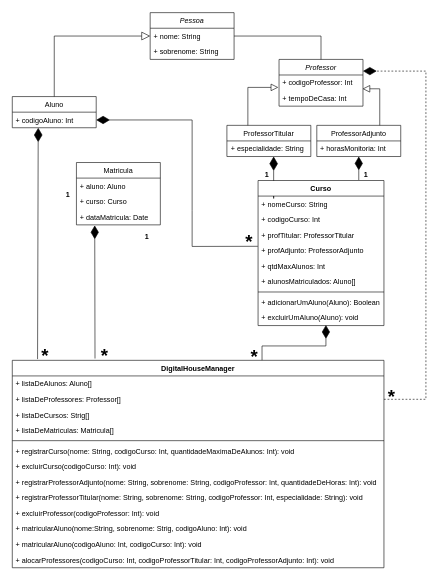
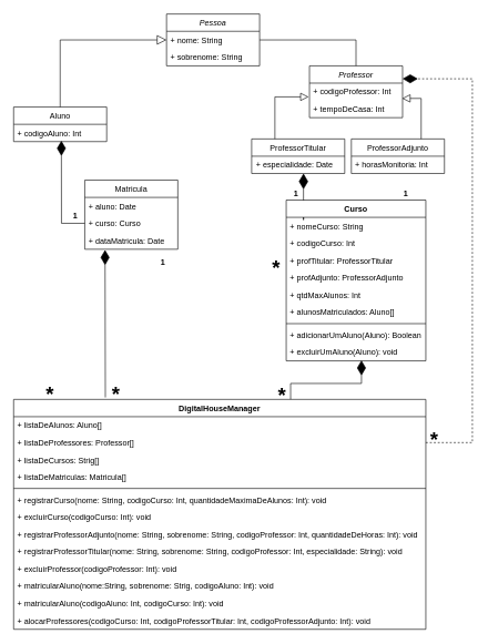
  <mxCell id="0" />
  <mxCell id="1" parent="0" />
  <mxCell id="2" style="edgeStyle=orthogonalEdgeStyle;rounded=0;orthogonalLoop=1;jettySize=auto;html=1;exitX=0.5;exitY=0;exitDx=0;exitDy=0;endArrow=block;endFill=0;endSize=12;" edge="1" parent="1" source="44"><mxGeometry relative="1" as="geometry"><mxPoint x="250" y="59" as="targetPoint" /><Array as="points"><mxPoint x="90" y="59" /></Array></mxGeometry></mxCell>
- <mxCell id="3" style="rounded=0;orthogonalLoop=1;jettySize=auto;html=1;endArrow=diamondThin;endFill=1;endSize=21;exitX=0.068;exitY=-0.006;exitDx=0;exitDy=0;exitPerimeter=0;entryX=0.309;entryY=1.005;entryDx=0;entryDy=0;entryPerimeter=0;" edge="1" parent="1" source="30" target="45"><mxGeometry relative="1" as="geometry"><mxPoint x="159" y="280" as="sourcePoint" /><mxPoint x="30" y="213" as="targetPoint" /><Array as="points" /></mxGeometry></mxCell>
  <mxCell id="4" style="edgeStyle=none;rounded=0;orthogonalLoop=1;jettySize=auto;html=1;exitX=0.124;exitY=-0.003;exitDx=0;exitDy=0;endArrow=diamondThin;endFill=1;endSize=21;exitPerimeter=0;" edge="1" parent="1" source="20"><mxGeometry relative="1" as="geometry"><mxPoint x="456" y="260" as="targetPoint" /><Array as="points"><mxPoint x="456" y="330" /></Array></mxGeometry></mxCell>
  <mxCell id="5" style="edgeStyle=orthogonalEdgeStyle;rounded=0;orthogonalLoop=1;jettySize=auto;html=1;exitX=0.672;exitY=0.002;exitDx=0;exitDy=0;entryX=0.539;entryY=0.967;entryDx=0;entryDy=0;entryPerimeter=0;endArrow=diamondThin;endFill=1;endSize=20;exitPerimeter=0;" edge="1" parent="1" source="30" target="29"><mxGeometry relative="1" as="geometry"><Array as="points" /></mxGeometry></mxCell>
  <mxCell id="6" style="edgeStyle=none;rounded=0;orthogonalLoop=1;jettySize=auto;html=1;entryX=0.218;entryY=1.038;entryDx=0;entryDy=0;entryPerimeter=0;endArrow=diamondThin;endFill=1;endSize=20;" edge="1" parent="1" target="12"><mxGeometry relative="1" as="geometry"><mxPoint x="158" y="597" as="sourcePoint" /></mxGeometry></mxCell>
- <mxCell id="8" style="edgeStyle=none;rounded=0;orthogonalLoop=1;jettySize=auto;html=1;exitX=-0.002;exitY=0.222;exitDx=0;exitDy=0;entryX=1;entryY=0.75;entryDx=0;entryDy=0;endArrow=diamondThin;endFill=1;endSize=20;exitPerimeter=0;" edge="1" parent="1" source="24" target="44"><mxGeometry relative="1" as="geometry"><Array as="points"><mxPoint x="320" y="410" /><mxPoint x="320" y="350" /><mxPoint x="320" y="199" /></Array></mxGeometry></mxCell>
+ <mxCell id="7" style="edgeStyle=none;rounded=0;orthogonalLoop=1;jettySize=auto;html=1;exitX=0;exitY=0.5;exitDx=0;exitDy=0;entryX=0.513;entryY=0.951;entryDx=0;entryDy=0;entryPerimeter=0;endArrow=diamondThin;endFill=1;endSize=20;" edge="1" parent="1" source="11" target="45"><mxGeometry relative="1" as="geometry"><Array as="points"><mxPoint x="92" y="335" /></Array></mxGeometry></mxCell>
  <mxCell id="9" value="Matricula" style="swimlane;fontStyle=0;childLayout=stackLayout;horizontal=1;startSize=26;fillColor=none;horizontalStack=0;resizeParent=1;resizeParentMax=0;resizeLast=0;collapsible=1;marginBottom=0;" vertex="1" parent="1"><mxGeometry x="127" y="270" width="140" height="104" as="geometry" /></mxCell>
- <mxCell id="10" value="+ aluno: Aluno" style="text;strokeColor=none;fillColor=none;align=left;verticalAlign=top;spacingLeft=4;spacingRight=4;overflow=hidden;rotatable=0;points=[[0,0.5],[1,0.5]];portConstraint=eastwest;" vertex="1" parent="9"><mxGeometry y="26" width="140" height="26" as="geometry" /></mxCell>
+ <mxCell id="10" value="+ aluno: Date" style="text;strokeColor=none;fillColor=none;align=left;verticalAlign=top;spacingLeft=4;spacingRight=4;overflow=hidden;rotatable=0;points=[[0,0.5],[1,0.5]];portConstraint=eastwest;" vertex="1" parent="9"><mxGeometry y="26" width="140" height="26" as="geometry" /></mxCell>
  <mxCell id="11" value="+ curso: Curso" style="text;strokeColor=none;fillColor=none;align=left;verticalAlign=top;spacingLeft=4;spacingRight=4;overflow=hidden;rotatable=0;points=[[0,0.5],[1,0.5]];portConstraint=eastwest;" vertex="1" parent="9"><mxGeometry y="52" width="140" height="26" as="geometry" /></mxCell>
  <mxCell id="12" value="+ dataMatricula: Date" style="text;strokeColor=none;fillColor=none;align=left;verticalAlign=top;spacingLeft=4;spacingRight=4;overflow=hidden;rotatable=0;points=[[0,0.5],[1,0.5]];portConstraint=eastwest;" vertex="1" parent="9"><mxGeometry y="78" width="140" height="26" as="geometry" /></mxCell>
- <mxCell id="13" style="edgeStyle=none;rounded=0;orthogonalLoop=1;jettySize=auto;html=1;exitX=0.8;exitY=-0.003;exitDx=0;exitDy=0;endArrow=diamondThin;endFill=1;endSize=20;exitPerimeter=0;" edge="1" parent="1" source="20" target="19"><mxGeometry relative="1" as="geometry" /></mxCell>
- <mxCell id="14" value="+ especialidade: String" style="text;strokeColor=none;fillColor=none;align=left;verticalAlign=top;spacingLeft=4;spacingRight=4;overflow=hidden;rotatable=0;points=[[0,0.5],[1,0.5]];portConstraint=eastwest;" vertex="1" parent="1"><mxGeometry x="379" y="234" width="140" height="26" as="geometry" /></mxCell>
+ <mxCell id="14" value="+ especialidade: Date" style="text;strokeColor=none;fillColor=none;align=left;verticalAlign=top;spacingLeft=4;spacingRight=4;overflow=hidden;rotatable=0;points=[[0,0.5],[1,0.5]];portConstraint=eastwest;" vertex="1" parent="1"><mxGeometry x="379" y="234" width="140" height="26" as="geometry" /></mxCell>
  <mxCell id="15" style="edgeStyle=orthogonalEdgeStyle;rounded=0;orthogonalLoop=1;jettySize=auto;html=1;exitX=0.25;exitY=0;exitDx=0;exitDy=0;entryX=-0.009;entryY=0.795;entryDx=0;entryDy=0;entryPerimeter=0;endArrow=block;endFill=0;endSize=10;" edge="1" parent="1" source="16" target="51"><mxGeometry relative="1" as="geometry" /></mxCell>
  <mxCell id="16" value="ProfessorTitular" style="swimlane;fontStyle=0;childLayout=stackLayout;horizontal=1;startSize=26;fillColor=none;horizontalStack=0;resizeParent=1;resizeParentMax=0;resizeLast=0;collapsible=1;marginBottom=0;" vertex="1" parent="1"><mxGeometry x="378" y="208" width="140" height="52" as="geometry" /></mxCell>
  <mxCell id="17" style="edgeStyle=orthogonalEdgeStyle;rounded=0;orthogonalLoop=1;jettySize=auto;html=1;exitX=0.75;exitY=0;exitDx=0;exitDy=0;entryX=0.995;entryY=0.886;entryDx=0;entryDy=0;entryPerimeter=0;endArrow=block;endFill=0;endSize=10;" edge="1" parent="1" source="18" target="51"><mxGeometry relative="1" as="geometry" /></mxCell>
  <mxCell id="18" value="ProfessorAdjunto" style="swimlane;fontStyle=0;childLayout=stackLayout;horizontal=1;startSize=26;fillColor=none;horizontalStack=0;resizeParent=1;resizeParentMax=0;resizeLast=0;collapsible=1;marginBottom=0;" vertex="1" parent="1"><mxGeometry x="528" y="208" width="140" height="52" as="geometry" /></mxCell>
  <mxCell id="19" value="+ horasMonitoria: Int" style="text;strokeColor=none;fillColor=none;align=left;verticalAlign=top;spacingLeft=4;spacingRight=4;overflow=hidden;rotatable=0;points=[[0,0.5],[1,0.5]];portConstraint=eastwest;" vertex="1" parent="18"><mxGeometry y="26" width="140" height="26" as="geometry" /></mxCell>
  <mxCell id="20" value="Curso" style="swimlane;fontStyle=1;align=center;verticalAlign=top;childLayout=stackLayout;horizontal=1;startSize=26;horizontalStack=0;resizeParent=1;resizeParentMax=0;resizeLast=0;collapsible=1;marginBottom=0;" vertex="1" parent="1"><mxGeometry x="430" y="300" width="210" height="242" as="geometry" /></mxCell>
  <mxCell id="21" value="+ nomeCurso: String" style="text;strokeColor=none;fillColor=none;align=left;verticalAlign=top;spacingLeft=4;spacingRight=4;overflow=hidden;rotatable=0;points=[[0,0.5],[1,0.5]];portConstraint=eastwest;" vertex="1" parent="20"><mxGeometry y="26" width="210" height="26" as="geometry" /></mxCell>
  <mxCell id="22" value="+ codigoCurso: Int" style="text;strokeColor=none;fillColor=none;align=left;verticalAlign=top;spacingLeft=4;spacingRight=4;overflow=hidden;rotatable=0;points=[[0,0.5],[1,0.5]];portConstraint=eastwest;" vertex="1" parent="20"><mxGeometry y="52" width="210" height="26" as="geometry" /></mxCell>
  <mxCell id="23" value="+ profTitular: ProfessorTitular" style="text;strokeColor=none;fillColor=none;align=left;verticalAlign=top;spacingLeft=4;spacingRight=4;overflow=hidden;rotatable=0;points=[[0,0.5],[1,0.5]];portConstraint=eastwest;" vertex="1" parent="20"><mxGeometry y="78" width="210" height="26" as="geometry" /></mxCell>
  <mxCell id="24" value="+ profAdjunto: ProfessorAdjunto" style="text;strokeColor=none;fillColor=none;align=left;verticalAlign=top;spacingLeft=4;spacingRight=4;overflow=hidden;rotatable=0;points=[[0,0.5],[1,0.5]];portConstraint=eastwest;" vertex="1" parent="20"><mxGeometry y="104" width="210" height="26" as="geometry" /></mxCell>
  <mxCell id="25" value="+ qtdMaxAlunos: Int" style="text;strokeColor=none;fillColor=none;align=left;verticalAlign=top;spacingLeft=4;spacingRight=4;overflow=hidden;rotatable=0;points=[[0,0.5],[1,0.5]];portConstraint=eastwest;" vertex="1" parent="20"><mxGeometry y="130" width="210" height="26" as="geometry" /></mxCell>
  <mxCell id="26" value="+ alunosMatriculados: Aluno[]" style="text;strokeColor=none;fillColor=none;align=left;verticalAlign=top;spacingLeft=4;spacingRight=4;overflow=hidden;rotatable=0;points=[[0,0.5],[1,0.5]];portConstraint=eastwest;" vertex="1" parent="20"><mxGeometry y="156" width="210" height="26" as="geometry" /></mxCell>
  <mxCell id="27" value="" style="line;strokeWidth=1;fillColor=none;align=left;verticalAlign=middle;spacingTop=-1;spacingLeft=3;spacingRight=3;rotatable=0;labelPosition=right;points=[];portConstraint=eastwest;" vertex="1" parent="20"><mxGeometry y="182" width="210" height="8" as="geometry" /></mxCell>
  <mxCell id="28" value="+ adicionarUmAluno(Aluno): Boolean" style="text;strokeColor=none;fillColor=none;align=left;verticalAlign=top;spacingLeft=4;spacingRight=4;overflow=hidden;rotatable=0;points=[[0,0.5],[1,0.5]];portConstraint=eastwest;" vertex="1" parent="20"><mxGeometry y="190" width="210" height="26" as="geometry" /></mxCell>
  <mxCell id="29" value="+ excluirUmAluno(Aluno): void" style="text;strokeColor=none;fillColor=none;align=left;verticalAlign=top;spacingLeft=4;spacingRight=4;overflow=hidden;rotatable=0;points=[[0,0.5],[1,0.5]];portConstraint=eastwest;" vertex="1" parent="20"><mxGeometry y="216" width="210" height="26" as="geometry" /></mxCell>
  <mxCell id="30" value="DigitalHouseManager" style="swimlane;fontStyle=1;align=center;verticalAlign=top;childLayout=stackLayout;horizontal=1;startSize=26;horizontalStack=0;resizeParent=1;resizeParentMax=0;resizeLast=0;collapsible=1;marginBottom=0;" vertex="1" parent="1"><mxGeometry x="20" y="600" width="620" height="346" as="geometry" /></mxCell>
  <mxCell id="31" value="+ listaDeAlunos: Aluno[]" style="text;strokeColor=none;fillColor=none;align=left;verticalAlign=top;spacingLeft=4;spacingRight=4;overflow=hidden;rotatable=0;points=[[0,0.5],[1,0.5]];portConstraint=eastwest;" vertex="1" parent="30"><mxGeometry y="26" width="620" height="26" as="geometry" /></mxCell>
  <mxCell id="32" value="+ listaDeProfessores: Professor[]" style="text;strokeColor=none;fillColor=none;align=left;verticalAlign=top;spacingLeft=4;spacingRight=4;overflow=hidden;rotatable=0;points=[[0,0.5],[1,0.5]];portConstraint=eastwest;" vertex="1" parent="30"><mxGeometry y="52" width="620" height="26" as="geometry" /></mxCell>
  <mxCell id="33" value="+ listaDeCursos: Strig[]" style="text;strokeColor=none;fillColor=none;align=left;verticalAlign=top;spacingLeft=4;spacingRight=4;overflow=hidden;rotatable=0;points=[[0,0.5],[1,0.5]];portConstraint=eastwest;" vertex="1" parent="30"><mxGeometry y="78" width="620" height="26" as="geometry" /></mxCell>
  <mxCell id="34" value="+ listaDeMatriculas: Matricula[]" style="text;strokeColor=none;fillColor=none;align=left;verticalAlign=top;spacingLeft=4;spacingRight=4;overflow=hidden;rotatable=0;points=[[0,0.5],[1,0.5]];portConstraint=eastwest;" vertex="1" parent="30"><mxGeometry y="104" width="620" height="26" as="geometry" /></mxCell>
  <mxCell id="35" value="" style="line;strokeWidth=1;fillColor=none;align=left;verticalAlign=middle;spacingTop=-1;spacingLeft=3;spacingRight=3;rotatable=0;labelPosition=right;points=[];portConstraint=eastwest;" vertex="1" parent="30"><mxGeometry y="130" width="620" height="8" as="geometry" /></mxCell>
  <mxCell id="36" value="+ registrarCurso(nome: String, codigoCurso: Int, quantidadeMaximaDeAlunos: Int): void " style="text;strokeColor=none;fillColor=none;align=left;verticalAlign=top;spacingLeft=4;spacingRight=4;overflow=hidden;rotatable=0;points=[[0,0.5],[1,0.5]];portConstraint=eastwest;" vertex="1" parent="30"><mxGeometry y="138" width="620" height="26" as="geometry" /></mxCell>
  <mxCell id="37" value="+ excluirCurso(codigoCurso: Int): void" style="text;strokeColor=none;fillColor=none;align=left;verticalAlign=top;spacingLeft=4;spacingRight=4;overflow=hidden;rotatable=0;points=[[0,0.5],[1,0.5]];portConstraint=eastwest;" vertex="1" parent="30"><mxGeometry y="164" width="620" height="26" as="geometry" /></mxCell>
  <mxCell id="38" value="+ registrarProfessorAdjunto(nome: String, sobrenome: String, codigoProfessor: Int, quantidadeDeHoras: Int): void" style="text;strokeColor=none;fillColor=none;align=left;verticalAlign=top;spacingLeft=4;spacingRight=4;overflow=hidden;rotatable=0;points=[[0,0.5],[1,0.5]];portConstraint=eastwest;" vertex="1" parent="30"><mxGeometry y="190" width="620" height="26" as="geometry" /></mxCell>
  <mxCell id="39" value="+ registrarProfessorTitular(nome: String, sobrenome: String, codigoProfessor: Int, especialidade: String): void" style="text;strokeColor=none;fillColor=none;align=left;verticalAlign=top;spacingLeft=4;spacingRight=4;overflow=hidden;rotatable=0;points=[[0,0.5],[1,0.5]];portConstraint=eastwest;" vertex="1" parent="30"><mxGeometry y="216" width="620" height="26" as="geometry" /></mxCell>
  <mxCell id="40" value="+ excluirProfessor(codigoProfessor: Int): void" style="text;strokeColor=none;fillColor=none;align=left;verticalAlign=top;spacingLeft=4;spacingRight=4;overflow=hidden;rotatable=0;points=[[0,0.5],[1,0.5]];portConstraint=eastwest;" vertex="1" parent="30"><mxGeometry y="242" width="620" height="26" as="geometry" /></mxCell>
  <mxCell id="41" value="+ matricularAluno(nome:String, sobrenome: Strig, codigoAluno: Int): void" style="text;strokeColor=none;fillColor=none;align=left;verticalAlign=top;spacingLeft=4;spacingRight=4;overflow=hidden;rotatable=0;points=[[0,0.5],[1,0.5]];portConstraint=eastwest;" vertex="1" parent="30"><mxGeometry y="268" width="620" height="26" as="geometry" /></mxCell>
  <mxCell id="42" value="+ matricularAluno(codigoAluno: Int, codigoCurso: Int): void" style="text;strokeColor=none;fillColor=none;align=left;verticalAlign=top;spacingLeft=4;spacingRight=4;overflow=hidden;rotatable=0;points=[[0,0.5],[1,0.5]];portConstraint=eastwest;" vertex="1" parent="30"><mxGeometry y="294" width="620" height="26" as="geometry" /></mxCell>
  <mxCell id="43" value="+ alocarProfessores(codigoCurso: Int, codigoProfessorTitular: Int, codigoProfessorAdjunto: Int): void" style="text;strokeColor=none;fillColor=none;align=left;verticalAlign=top;spacingLeft=4;spacingRight=4;overflow=hidden;rotatable=0;points=[[0,0.5],[1,0.5]];portConstraint=eastwest;" vertex="1" parent="30"><mxGeometry y="320" width="620" height="26" as="geometry" /></mxCell>
  <mxCell id="44" value="Aluno" style="swimlane;fontStyle=0;childLayout=stackLayout;horizontal=1;startSize=26;fillColor=none;horizontalStack=0;resizeParent=1;resizeParentMax=0;resizeLast=0;collapsible=1;marginBottom=0;" vertex="1" parent="1"><mxGeometry x="20" y="160" width="140" height="52" as="geometry" /></mxCell>
  <mxCell id="45" value="+ codigoAluno: Int" style="text;strokeColor=none;fillColor=none;align=left;verticalAlign=top;spacingLeft=4;spacingRight=4;overflow=hidden;rotatable=0;points=[[0,0.5],[1,0.5]];portConstraint=eastwest;" vertex="1" parent="44"><mxGeometry y="26" width="140" height="26" as="geometry" /></mxCell>
  <mxCell id="46" value="Pessoa" style="swimlane;fontStyle=2;childLayout=stackLayout;horizontal=1;startSize=26;fillColor=none;horizontalStack=0;resizeParent=1;resizeParentMax=0;resizeLast=0;collapsible=1;marginBottom=0;" vertex="1" parent="1"><mxGeometry x="250" y="20" width="140" height="78" as="geometry" /></mxCell>
  <mxCell id="47" value="+ nome: String" style="text;strokeColor=none;fillColor=none;align=left;verticalAlign=top;spacingLeft=4;spacingRight=4;overflow=hidden;rotatable=0;points=[[0,0.5],[1,0.5]];portConstraint=eastwest;" vertex="1" parent="46"><mxGeometry y="26" width="140" height="26" as="geometry" /></mxCell>
  <mxCell id="48" value="+ sobrenome: String" style="text;strokeColor=none;fillColor=none;align=left;verticalAlign=top;spacingLeft=4;spacingRight=4;overflow=hidden;rotatable=0;points=[[0,0.5],[1,0.5]];portConstraint=eastwest;" vertex="1" parent="46"><mxGeometry y="52" width="140" height="26" as="geometry" /></mxCell>
  <mxCell id="49" style="edgeStyle=orthogonalEdgeStyle;rounded=0;orthogonalLoop=1;jettySize=auto;html=1;exitX=0.5;exitY=0;exitDx=0;exitDy=0;entryX=1;entryY=0.5;entryDx=0;entryDy=0;endArrow=none;endFill=0;endSize=10;" edge="1" parent="1" source="50" target="47"><mxGeometry relative="1" as="geometry" /></mxCell>
  <mxCell id="50" value="Professor" style="swimlane;fontStyle=2;childLayout=stackLayout;horizontal=1;startSize=26;fillColor=none;horizontalStack=0;resizeParent=1;resizeParentMax=0;resizeLast=0;collapsible=1;marginBottom=0;" vertex="1" parent="1"><mxGeometry x="465" y="98" width="140" height="78" as="geometry" /></mxCell>
  <mxCell id="51" value="+ codigoProfessor: Int" style="text;strokeColor=none;fillColor=none;align=left;verticalAlign=top;spacingLeft=4;spacingRight=4;overflow=hidden;rotatable=0;points=[[0,0.5],[1,0.5]];portConstraint=eastwest;" vertex="1" parent="50"><mxGeometry y="26" width="140" height="26" as="geometry" /></mxCell>
  <mxCell id="52" value="+ tempoDeCasa: Int" style="text;strokeColor=none;fillColor=none;align=left;verticalAlign=top;spacingLeft=4;spacingRight=4;overflow=hidden;rotatable=0;points=[[0,0.5],[1,0.5]];portConstraint=eastwest;" vertex="1" parent="50"><mxGeometry y="52" width="140" height="26" as="geometry" /></mxCell>
  <mxCell id="53" style="edgeStyle=orthogonalEdgeStyle;rounded=0;orthogonalLoop=1;jettySize=auto;html=1;exitX=1;exitY=0.5;exitDx=0;exitDy=0;entryX=1;entryY=0.25;entryDx=0;entryDy=0;endArrow=diamondThin;endFill=1;endSize=20;dashed=1;" edge="1" parent="1" source="32" target="50"><mxGeometry relative="1" as="geometry"><Array as="points"><mxPoint x="710" y="665" /><mxPoint x="710" y="118" /></Array></mxGeometry></mxCell>
  <mxCell id="54" value="*" style="text;align=center;fontStyle=1;verticalAlign=middle;spacingLeft=3;spacingRight=3;strokeColor=none;rotatable=0;points=[[0,0.5],[1,0.5]];portConstraint=eastwest;fontSize=31;" vertex="1" parent="1"><mxGeometry x="35" y="575" width="80" height="26" as="geometry" /></mxCell>
  <mxCell id="55" value="*" style="text;align=center;fontStyle=1;verticalAlign=middle;spacingLeft=3;spacingRight=3;strokeColor=none;rotatable=0;points=[[0,0.5],[1,0.5]];portConstraint=eastwest;fontSize=31;" vertex="1" parent="1"><mxGeometry x="134" y="576" width="80" height="26" as="geometry" /></mxCell>
  <mxCell id="56" value="1" style="text;align=center;fontStyle=1;verticalAlign=middle;spacingLeft=3;spacingRight=3;strokeColor=none;rotatable=0;points=[[0,0.5],[1,0.5]];portConstraint=eastwest;fontSize=12;" vertex="1" parent="1"><mxGeometry x="205" y="380" width="80" height="26" as="geometry" /></mxCell>
  <mxCell id="57" value="*" style="text;align=center;fontStyle=1;verticalAlign=middle;spacingLeft=3;spacingRight=3;strokeColor=none;rotatable=0;points=[[0,0.5],[1,0.5]];portConstraint=eastwest;fontSize=31;" vertex="1" parent="1"><mxGeometry x="384" y="577" width="80" height="26" as="geometry" /></mxCell>
  <mxCell id="58" value="*" style="text;align=center;fontStyle=1;verticalAlign=middle;spacingLeft=3;spacingRight=3;strokeColor=none;rotatable=0;points=[[0,0.5],[1,0.5]];portConstraint=eastwest;fontSize=31;" vertex="1" parent="1"><mxGeometry x="375" y="385" width="80" height="26" as="geometry" /></mxCell>
  <mxCell id="59" value="1" style="text;align=center;fontStyle=1;verticalAlign=middle;spacingLeft=3;spacingRight=3;strokeColor=none;rotatable=0;points=[[0,0.5],[1,0.5]];portConstraint=eastwest;fontSize=12;" vertex="1" parent="1"><mxGeometry x="405" y="276" width="80" height="26" as="geometry" /></mxCell>
  <mxCell id="60" value="1" style="text;align=center;fontStyle=1;verticalAlign=middle;spacingLeft=3;spacingRight=3;strokeColor=none;rotatable=0;points=[[0,0.5],[1,0.5]];portConstraint=eastwest;fontSize=12;" vertex="1" parent="1"><mxGeometry x="570" y="276" width="80" height="26" as="geometry" /></mxCell>
  <mxCell id="61" value="*" style="text;align=center;fontStyle=1;verticalAlign=middle;spacingLeft=3;spacingRight=3;strokeColor=none;rotatable=0;points=[[0,0.5],[1,0.5]];portConstraint=eastwest;fontSize=31;" vertex="1" parent="1"><mxGeometry x="613" y="645" width="80" height="26" as="geometry" /></mxCell>
  <mxCell id="62" value="1" style="text;align=center;fontStyle=1;verticalAlign=middle;spacingLeft=3;spacingRight=3;strokeColor=none;rotatable=0;points=[[0,0.5],[1,0.5]];portConstraint=eastwest;fontSize=12;" vertex="1" parent="1"><mxGeometry x="73" y="310" width="80" height="26" as="geometry" /></mxCell>
